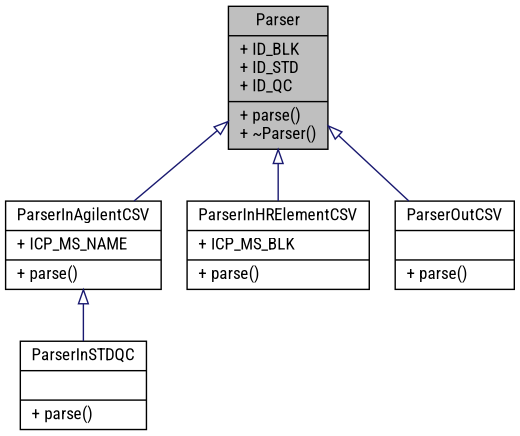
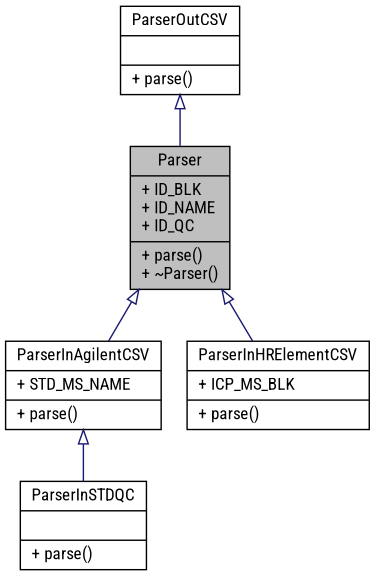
  digraph {
    fontname="Roboto Condensed"
    node [color=black fillcolor=white fontname="Roboto Condensed" fontsize=12 shape=record style=filled]
    edge [arrowtail=onormal color=midnightblue dir=back fontname="Roboto Condensed" fontsize=12 labelfontname=Helvetica labelfontsize=12 style=solid]
-   n1 [fillcolor=grey75 fontcolor=black height=0.2 label="{Parser\n|+ ID_BLK\l+ ID_STD\l+ ID_QC\l|+ parse()\l+ ~Parser()\l}" width=0.4]
-   n2 [height=0.2 label="{ParserInAgilentCSV\n|+ ICP_MS_NAME\l|+ parse()\l}" width=0.4]
+   n1 [fillcolor=grey75 fontcolor=black height=0.2 label="{Parser\n|+ ID_BLK\l+ ID_NAME\l+ ID_QC\l|+ parse()\l+ ~Parser()\l}" width=0.4]
+   n2 [height=0.2 label="{ParserInAgilentCSV\n|+ STD_MS_NAME\l|+ parse()\l}" width=0.4]
    n3 [height=0.2 label="{ParserInHRElementCSV\n|+ ICP_MS_BLK\l|+ parse()\l}" width=0.4]
    n4 [height=0.2 label="{ParserOutCSV\n||+ parse()\l}" width=0.4]
    n5 [height=0.2 label="{ParserInSTDQC\n||+ parse()\l}" width=0.4]
    n1 -> n2
    n1 -> n3
-   n1 -> n4
+   n4 -> n1
    n2 -> n5
  }
